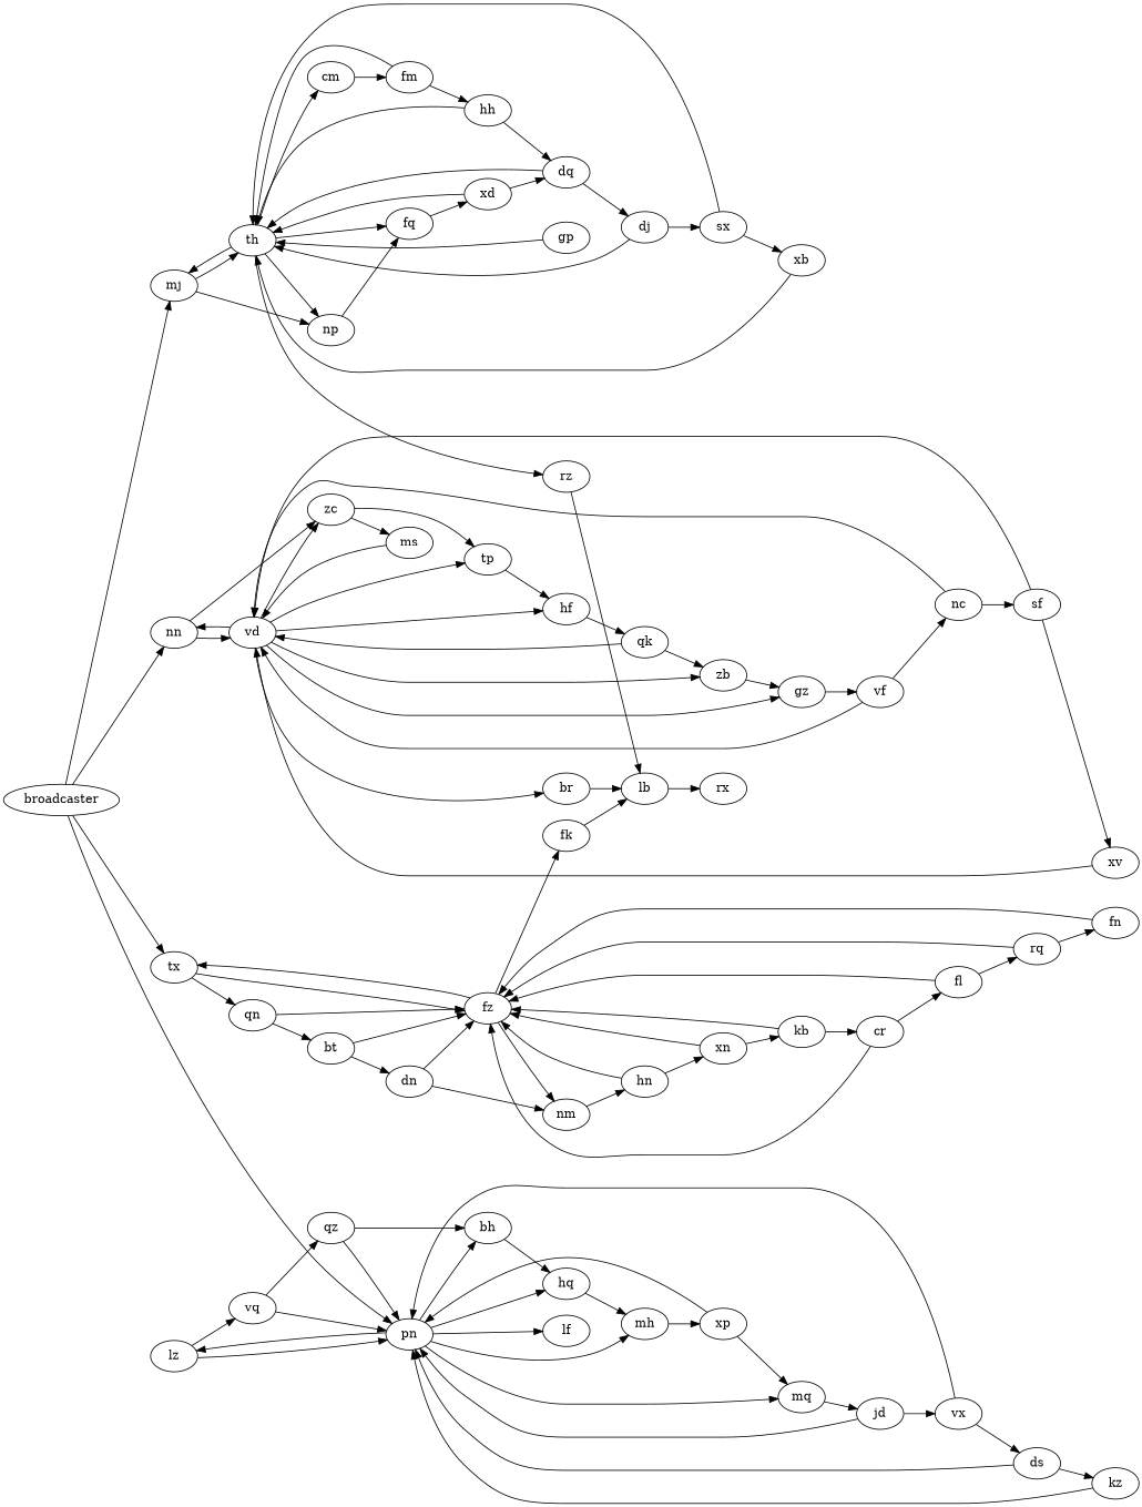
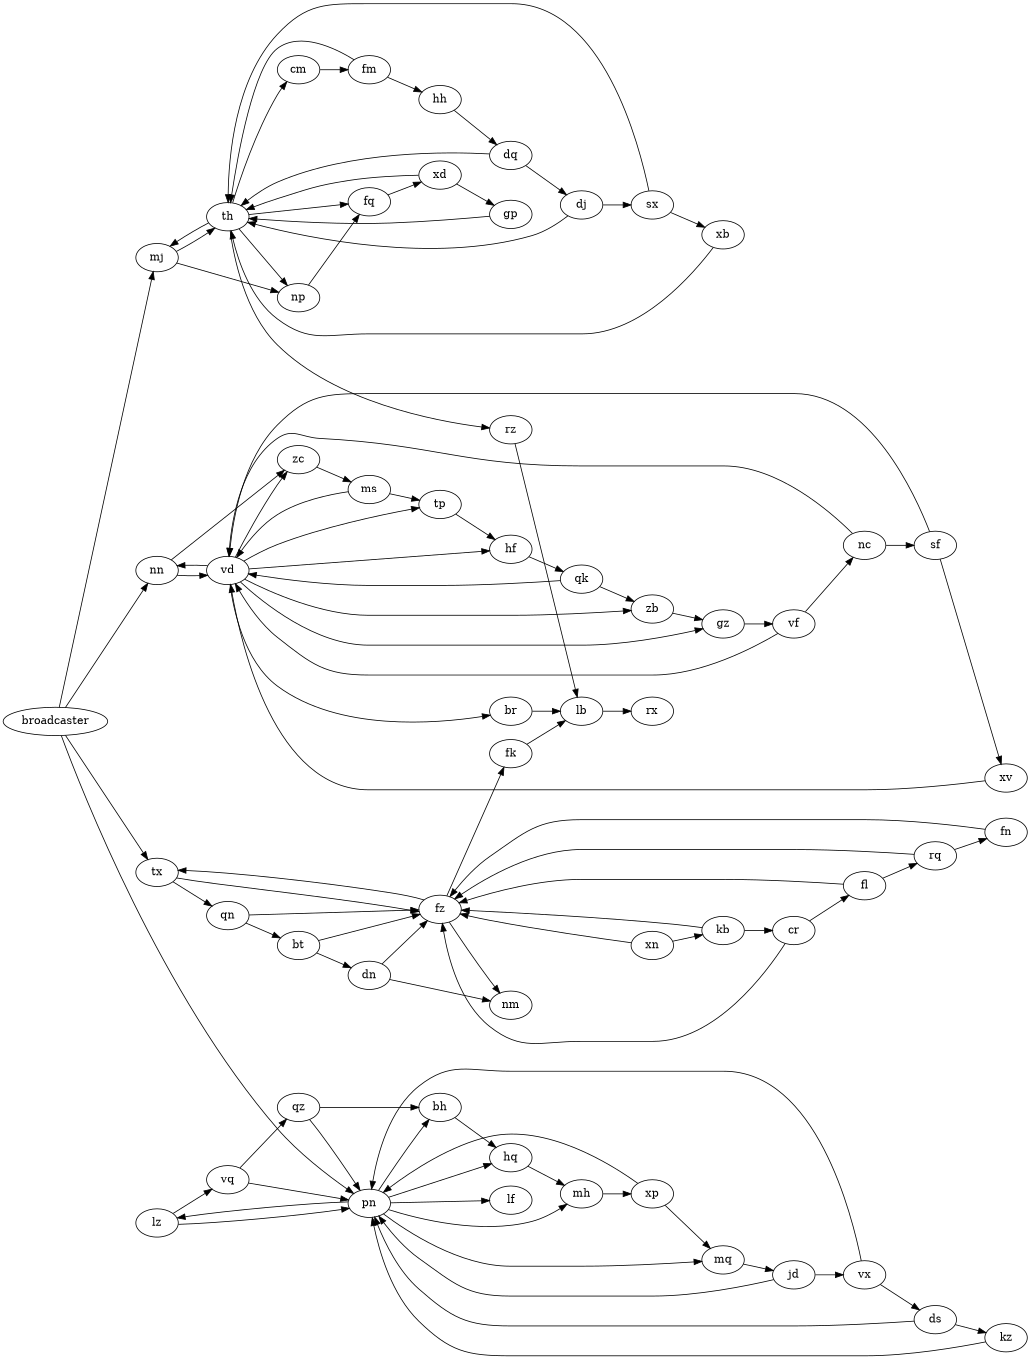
  digraph {
    rankdir=LR
    mj
    nn
    tx
    lz
    fk
    rz
    lf
    br
    lb
    rx
    th
    np
    vd
    zc
    fz
    qn
    pn
    vq
    cm
    fq
    hf
    zb
    gz
    tp
    ms
    nm
    bt
    mq
    hq
    mh
    bh
    qz
    qk
    xp
    jd
    vx
-   hn
    xn
    kb
    vf
    nc
    cr
    fl
    sf
    xb
    fm
    xd
    xv
    ds
    kz
    hh
    dq
    gp
    rq
    fn
    dj
    dn
    sx
    broadcaster
    subgraph sub_1 {
      rank=same
      mj
      nn
      tx
      lz
    }
    subgraph sub_2 {
      rank=same
      fk
      rz
      lf
      br
    }
    subgraph sub_3 {
      fk
      rz
      lf
      br
      lb
      rx
    }
    mj -> th
    mj -> np
    nn -> vd
    nn -> zc
    tx -> fz
    tx -> qn
    lz -> pn
    lz -> vq
    fk -> lb
    rz -> lb
    br -> lb
    lb -> rx
    th -> mj
    th -> rz
    th -> np
    th -> cm
    th -> fq
    np -> fq
    vd -> nn
    vd -> br
    vd -> zc
    vd -> hf
    vd -> zb
    vd -> gz
    vd -> tp
    zc -> ms
    fz -> tx
    fz -> fk
    fz -> nm
    qn -> fz
    qn -> bt
    pn -> lz
    pn -> lf
    pn -> mq
    pn -> hq
    pn -> mh
    pn -> bh
    vq -> pn
    vq -> qz
    cm -> fm
    fq -> xd
    hf -> qk
    zb -> gz
    gz -> vf
    tp -> hf
    ms -> vd
-   zc -> tp
-   nm -> hn
+   ms -> tp
    bt -> fz
    bt -> dn
    mq -> jd
    hq -> mh
    mh -> xp
    bh -> hq
    qz -> pn
    qz -> bh
    qk -> vd
    qk -> zb
    xp -> pn
    xp -> mq
    jd -> pn
    jd -> vx
    vx -> pn
    vx -> ds
-   hn -> fz
-   hn -> xn
    xn -> fz
    xn -> kb
    kb -> fz
    kb -> cr
    vf -> vd
    vf -> nc
    nc -> vd
    nc -> sf
    cr -> fz
    cr -> fl
    fl -> fz
    fl -> rq
    sf -> vd
    sf -> xv
    xb -> th
    fm -> th
    fm -> hh
    xd -> th
-   xd -> dq
+   xd -> gp
    xv -> vd
    ds -> pn
    ds -> kz
    kz -> pn
-   hh -> th
    hh -> dq
    dq -> th
    dq -> dj
    gp -> th
    rq -> fz
    rq -> fn
    fn -> fz
    dj -> th
    dj -> sx
    dn -> fz
    dn -> nm
    sx -> th
    sx -> xb
    broadcaster -> mj
    broadcaster -> nn
    broadcaster -> tx
    broadcaster -> pn
  }
